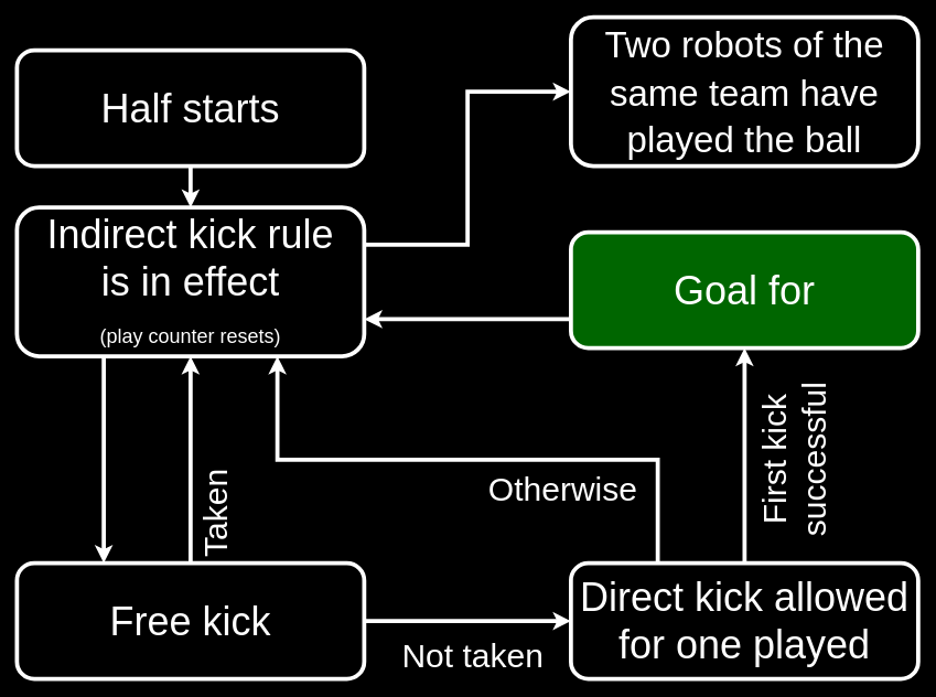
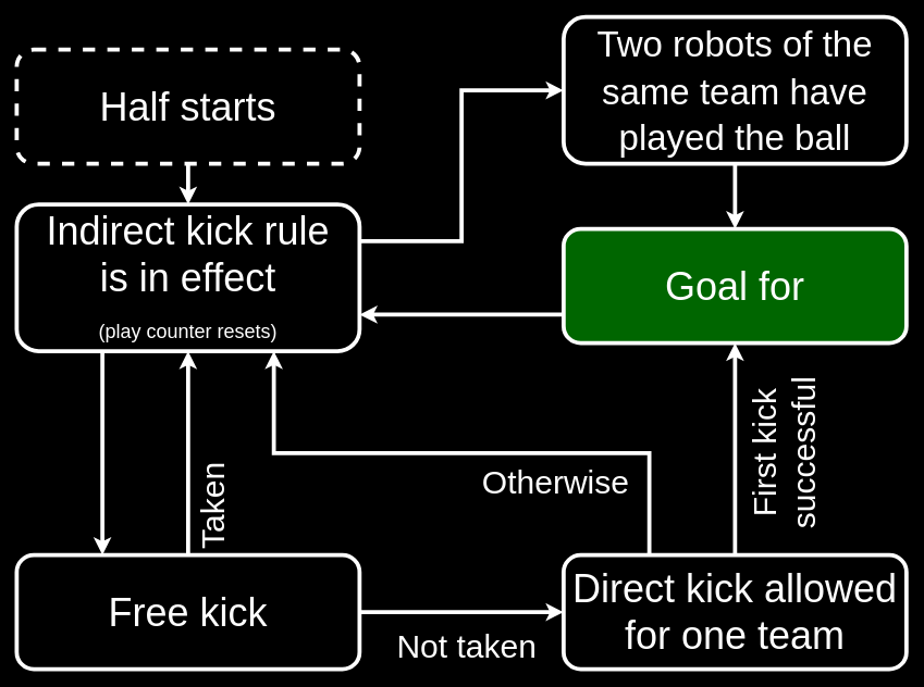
  <mxCell id="0" />
  <mxCell id="1" parent="0" />
  <mxCell id="2" value="" style="edgeStyle=orthogonalEdgeStyle;rounded=0;orthogonalLoop=1;jettySize=auto;html=1;fontSize=48;strokeWidth=5;strokeColor=#FFFFFF;fontColor=#FFFFFF;" edge="1" parent="1" source="3" target="7"><mxGeometry relative="1" as="geometry" /></mxCell>
- <mxCell id="3" value="Half starts" style="rounded=1;whiteSpace=wrap;html=1;fontSize=48;strokeWidth=5;fillColor=none;strokeColor=light-dark(#ffffff, #121212);fontColor=#FFFFFF;" vertex="1" parent="1"><mxGeometry x="20" y="60" width="420" height="140" as="geometry" /></mxCell>
+ <mxCell id="3" value="Half starts" style="rounded=1;whiteSpace=wrap;html=1;fontSize=48;strokeWidth=5;fillColor=none;strokeColor=light-dark(#ffffff, #121212);fontColor=#FFFFFF;dashed=1;" vertex="1" parent="1"><mxGeometry x="20" y="60" width="420" height="140" as="geometry" /></mxCell>
  <mxCell id="4" value="" style="edgeStyle=orthogonalEdgeStyle;rounded=0;orthogonalLoop=1;jettySize=auto;html=1;strokeColor=#FFFFFF;strokeWidth=5;exitX=0.25;exitY=1;exitDx=0;exitDy=0;entryX=0.25;entryY=0;entryDx=0;entryDy=0;" edge="1" parent="1" source="7" target="10"><mxGeometry relative="1" as="geometry" /></mxCell>
  <mxCell id="5" value="" style="edgeStyle=orthogonalEdgeStyle;rounded=0;orthogonalLoop=1;jettySize=auto;html=1;" edge="1" parent="1" source="7" target="12"><mxGeometry relative="1" as="geometry" /></mxCell>
  <mxCell id="6" style="edgeStyle=orthogonalEdgeStyle;rounded=0;orthogonalLoop=1;jettySize=auto;html=1;exitX=1;exitY=0.25;exitDx=0;exitDy=0;entryX=0;entryY=0.5;entryDx=0;entryDy=0;strokeColor=#FFFFFF;strokeWidth=5;" edge="1" parent="1" source="7" target="18"><mxGeometry relative="1" as="geometry" /></mxCell>
  <mxCell id="7" value="Indirect kick rule&lt;div&gt;is in &lt;font&gt;effect&lt;/font&gt;&lt;div&gt;&lt;span style=&quot;font-size: 24px; background-color: transparent; color: light-dark(rgb(255, 255, 255), rgb(18, 18, 18));&quot;&gt;(play counter resets)&lt;/span&gt;&lt;/div&gt;&lt;/div&gt;" style="whiteSpace=wrap;html=1;rounded=1;fontSize=48;strokeWidth=5;fillColor=none;strokeColor=#FFFFFF;fontColor=#FFFFFF;" vertex="1" parent="1"><mxGeometry x="20" y="250" width="420" height="180" as="geometry" /></mxCell>
  <mxCell id="8" value="" style="edgeStyle=orthogonalEdgeStyle;rounded=0;orthogonalLoop=1;jettySize=auto;html=1;strokeColor=light-dark(#FFFFFF,#EDEDED);strokeWidth=5;" edge="1" parent="1" source="10" target="16"><mxGeometry relative="1" as="geometry" /></mxCell>
  <mxCell id="9" value="Not taken" style="edgeLabel;html=1;align=center;verticalAlign=middle;resizable=0;points=[];labelBackgroundColor=none;fontColor=#FFFFFF;fontSize=40;" vertex="1" connectable="0" parent="8"><mxGeometry x="0.575" y="1" relative="1" as="geometry"><mxPoint x="-67" y="41" as="offset" /></mxGeometry></mxCell>
  <mxCell id="10" value="Free kick" style="whiteSpace=wrap;html=1;rounded=1;fontSize=48;strokeWidth=5;fillColor=none;strokeColor=#FFFFFF;fontColor=#FFFFFF;" vertex="1" parent="1"><mxGeometry x="20" y="680" width="420" height="140" as="geometry" /></mxCell>
  <mxCell id="11" style="edgeStyle=orthogonalEdgeStyle;rounded=0;orthogonalLoop=1;jettySize=auto;html=1;exitX=0;exitY=0.75;exitDx=0;exitDy=0;entryX=1;entryY=0.75;entryDx=0;entryDy=0;strokeColor=#FFFFFF;strokeWidth=5;" edge="1" parent="1" source="12" target="7"><mxGeometry relative="1" as="geometry" /></mxCell>
  <mxCell id="12" value="Goal for" style="whiteSpace=wrap;html=1;rounded=1;fontSize=48;strokeWidth=5;fillColor=#006600;strokeColor=#FFFFFF;fontColor=#FFFFFF;" vertex="1" parent="1"><mxGeometry x="690" y="280" width="420" height="140" as="geometry" /></mxCell>
  <mxCell id="13" value="Taken" style="edgeStyle=orthogonalEdgeStyle;rounded=0;orthogonalLoop=1;jettySize=auto;html=1;strokeColor=#FFFFFF;strokeWidth=5;entryX=0.5;entryY=1;entryDx=0;entryDy=0;labelBackgroundColor=none;fontColor=#FFFFFF;fontSize=40;exitX=0.5;exitY=0;exitDx=0;exitDy=0;horizontal=0;" edge="1" parent="1" source="10" target="7"><mxGeometry x="-0.52" y="-30" relative="1" as="geometry"><mxPoint x="10" y="530" as="sourcePoint" /><mxPoint x="300" y="630" as="targetPoint" /><mxPoint as="offset" /></mxGeometry></mxCell>
  <mxCell id="14" value="First kick&lt;div&gt;successful&lt;/div&gt;" style="edgeStyle=orthogonalEdgeStyle;rounded=0;orthogonalLoop=1;jettySize=auto;html=1;strokeColor=#FFFFFF;strokeWidth=5;labelBackgroundColor=none;fontColor=#FFFFFF;fontSize=40;horizontal=0;" edge="1" parent="1" source="16" target="12"><mxGeometry x="-0.04" y="-60" relative="1" as="geometry"><mxPoint as="offset" /></mxGeometry></mxCell>
  <mxCell id="15" value="Otherwise" style="edgeStyle=orthogonalEdgeStyle;rounded=0;orthogonalLoop=1;jettySize=auto;html=1;exitX=0.25;exitY=0;exitDx=0;exitDy=0;entryX=0.75;entryY=1;entryDx=0;entryDy=0;strokeColor=#FFFFFF;strokeWidth=5;labelBackgroundColor=none;fontColor=#FFFFFF;fontSize=40;" edge="1" parent="1" source="16" target="7"><mxGeometry x="-0.324" y="35" relative="1" as="geometry"><mxPoint as="offset" /></mxGeometry></mxCell>
- <mxCell id="16" value="Direct kick allowed for one played" style="whiteSpace=wrap;html=1;rounded=1;fontSize=48;strokeWidth=5;fillColor=none;strokeColor=#FFFFFF;fontColor=#FFFFFF;" vertex="1" parent="1"><mxGeometry x="690" y="680" width="420" height="140" as="geometry" /></mxCell>
+ <mxCell id="16" value="Direct kick allowed for one team" style="whiteSpace=wrap;html=1;rounded=1;fontSize=48;strokeWidth=5;fillColor=none;strokeColor=#FFFFFF;fontColor=#FFFFFF;" vertex="1" parent="1"><mxGeometry x="690" y="680" width="420" height="140" as="geometry" /></mxCell>
+ <mxCell id="17" style="edgeStyle=orthogonalEdgeStyle;rounded=0;orthogonalLoop=1;jettySize=auto;html=1;strokeColor=#FFFFFF;strokeWidth=5;" edge="1" parent="1" source="18" target="12"><mxGeometry relative="1" as="geometry" /></mxCell>
  <mxCell id="18" value="&lt;font style=&quot;font-size: 44px;&quot;&gt;Two robots of the same team have played the ball&lt;/font&gt;" style="whiteSpace=wrap;html=1;rounded=1;fontSize=48;strokeWidth=5;fillColor=none;strokeColor=#FFFFFF;fontColor=#FFFFFF;" vertex="1" parent="1"><mxGeometry x="690" y="20" width="420" height="180" as="geometry" /></mxCell>
